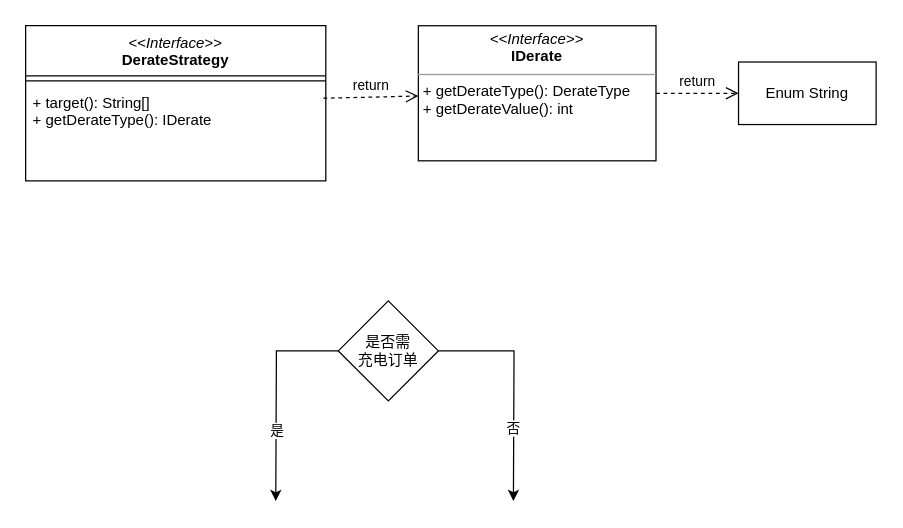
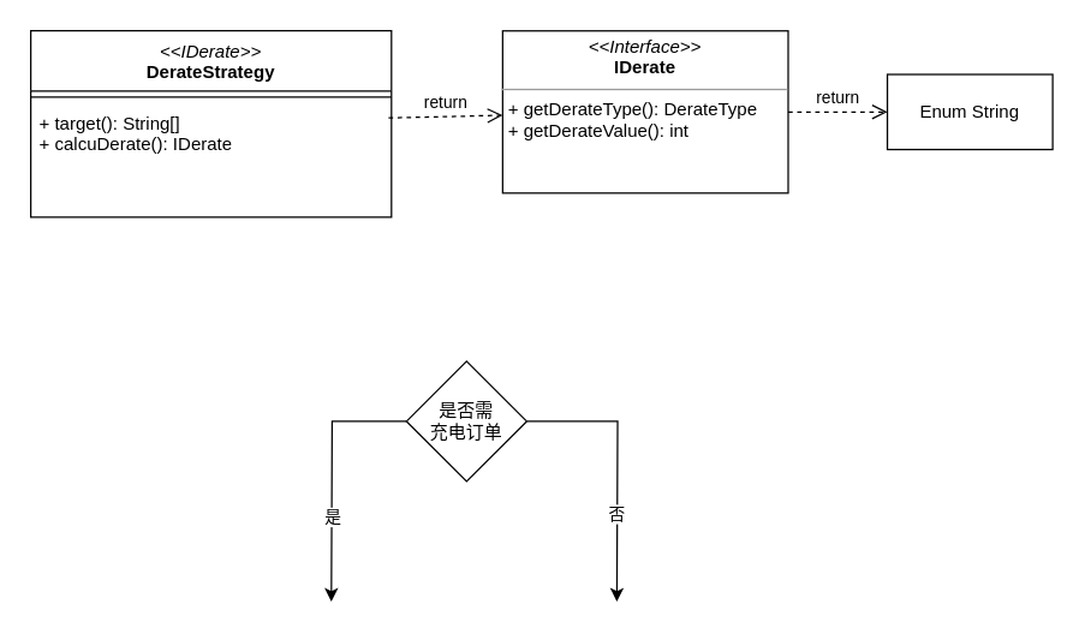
  <mxCell id="0" />
  <mxCell id="1" parent="0" />
- <mxCell id="2" value="&lt;i style=&quot;border-color: var(--border-color); font-weight: 400;&quot;&gt;&amp;lt;&amp;lt;Interface&amp;gt;&amp;gt;&lt;/i&gt;&lt;br style=&quot;border-color: var(--border-color); font-weight: 400;&quot;&gt;DerateStrategy" style="swimlane;fontStyle=1;align=center;verticalAlign=top;childLayout=stackLayout;horizontal=1;startSize=40;horizontalStack=0;resizeParent=1;resizeParentMax=0;resizeLast=0;collapsible=1;marginBottom=0;whiteSpace=wrap;html=1;" vertex="1" parent="1"><mxGeometry x="20" y="20" width="240" height="124" as="geometry"><mxRectangle x="50" y="80" width="130" height="40" as="alternateBounds" /></mxGeometry></mxCell>
+ <mxCell id="2" value="&lt;i style=&quot;border-color: var(--border-color); font-weight: 400;&quot;&gt;&amp;lt;&amp;lt;IDerate&amp;gt;&amp;gt;&lt;/i&gt;&lt;br style=&quot;border-color: var(--border-color); font-weight: 400;&quot;&gt;DerateStrategy" style="swimlane;fontStyle=1;align=center;verticalAlign=top;childLayout=stackLayout;horizontal=1;startSize=40;horizontalStack=0;resizeParent=1;resizeParentMax=0;resizeLast=0;collapsible=1;marginBottom=0;whiteSpace=wrap;html=1;" vertex="1" parent="1"><mxGeometry x="20" y="20" width="240" height="124" as="geometry"><mxRectangle x="50" y="80" width="130" height="40" as="alternateBounds" /></mxGeometry></mxCell>
  <mxCell id="3" value="" style="line;strokeWidth=1;fillColor=none;align=left;verticalAlign=middle;spacingTop=-1;spacingLeft=3;spacingRight=3;rotatable=0;labelPosition=right;points=[];portConstraint=eastwest;strokeColor=inherit;" vertex="1" parent="2"><mxGeometry y="40" width="240" height="8" as="geometry" /></mxCell>
- <mxCell id="4" value="+ target(): String[]&lt;br&gt;+ getDerateType(): IDerate" style="text;strokeColor=none;fillColor=none;align=left;verticalAlign=top;spacingLeft=4;spacingRight=4;overflow=hidden;rotatable=0;points=[[0,0.5],[1,0.5]];portConstraint=eastwest;whiteSpace=wrap;html=1;" vertex="1" parent="2"><mxGeometry y="48" width="240" height="76" as="geometry" /></mxCell>
+ <mxCell id="4" value="+ target(): String[]&lt;br&gt;+ calcuDerate(): IDerate" style="text;strokeColor=none;fillColor=none;align=left;verticalAlign=top;spacingLeft=4;spacingRight=4;overflow=hidden;rotatable=0;points=[[0,0.5],[1,0.5]];portConstraint=eastwest;whiteSpace=wrap;html=1;" vertex="1" parent="2"><mxGeometry y="48" width="240" height="76" as="geometry" /></mxCell>
  <mxCell id="5" value="&lt;p style=&quot;margin:0px;margin-top:4px;text-align:center;&quot;&gt;&lt;i&gt;&amp;lt;&amp;lt;Interface&amp;gt;&amp;gt;&lt;/i&gt;&lt;br&gt;&lt;b&gt;IDerate&lt;/b&gt;&lt;/p&gt;&lt;hr size=&quot;1&quot;&gt;&lt;p style=&quot;margin:0px;margin-left:4px;&quot;&gt;+ getDerateType(): DerateType&lt;br&gt;+ getDerateValue(): int&lt;/p&gt;" style="verticalAlign=top;align=left;overflow=fill;fontSize=12;fontFamily=Helvetica;html=1;whiteSpace=wrap;" vertex="1" parent="1"><mxGeometry x="334" y="20" width="190" height="108" as="geometry" /></mxCell>
  <mxCell id="6" value="return" style="html=1;verticalAlign=bottom;endArrow=open;dashed=1;endSize=8;curved=0;rounded=0;exitX=0.992;exitY=0.131;exitDx=0;exitDy=0;exitPerimeter=0;" edge="1" parent="1" source="4" target="5"><mxGeometry relative="1" as="geometry"><mxPoint x="360" y="50" as="sourcePoint" /><mxPoint x="280" y="50" as="targetPoint" /></mxGeometry></mxCell>
  <mxCell id="7" value="Enum String" style="html=1;whiteSpace=wrap;" vertex="1" parent="1"><mxGeometry x="590" y="49" width="110" height="50" as="geometry" /></mxCell>
  <mxCell id="8" value="return" style="html=1;verticalAlign=bottom;endArrow=open;dashed=1;endSize=8;curved=0;rounded=0;" edge="1" parent="1" source="5" target="7"><mxGeometry relative="1" as="geometry"><mxPoint x="524" y="62" as="sourcePoint" /><mxPoint x="658" y="50" as="targetPoint" /></mxGeometry></mxCell>
  <mxCell id="9" style="edgeStyle=orthogonalEdgeStyle;rounded=0;orthogonalLoop=1;jettySize=auto;html=1;" edge="1" parent="1" source="13"><mxGeometry relative="1" as="geometry"><mxPoint x="220" y="400" as="targetPoint" /></mxGeometry></mxCell>
  <mxCell id="10" value="是" style="edgeLabel;html=1;align=center;verticalAlign=middle;resizable=0;points=[];" vertex="1" connectable="0" parent="9"><mxGeometry x="0.336" relative="1" as="geometry"><mxPoint as="offset" /></mxGeometry></mxCell>
  <mxCell id="11" style="edgeStyle=orthogonalEdgeStyle;rounded=0;orthogonalLoop=1;jettySize=auto;html=1;" edge="1" parent="1" source="13"><mxGeometry relative="1" as="geometry"><mxPoint x="410" y="400" as="targetPoint" /></mxGeometry></mxCell>
  <mxCell id="12" value="否" style="edgeLabel;html=1;align=center;verticalAlign=middle;resizable=0;points=[];" vertex="1" connectable="0" parent="11"><mxGeometry x="0.347" y="-1" relative="1" as="geometry"><mxPoint as="offset" /></mxGeometry></mxCell>
  <mxCell id="13" value="是否需&lt;br&gt;充电订单" style="rhombus;whiteSpace=wrap;html=1;" vertex="1" parent="1"><mxGeometry x="270" y="240" width="80" height="80" as="geometry" /></mxCell>
